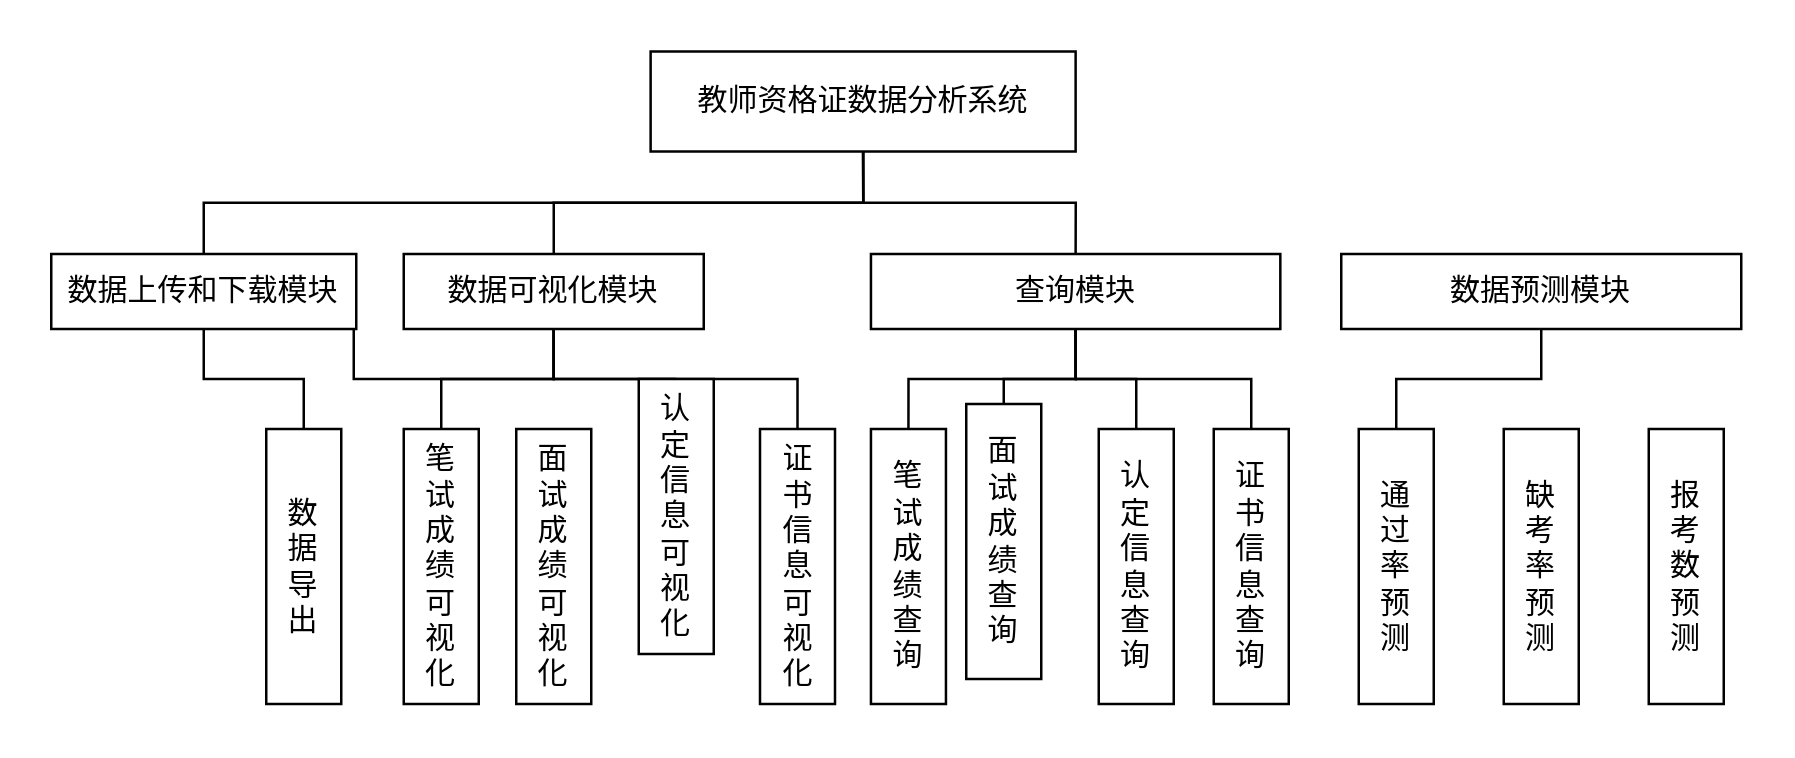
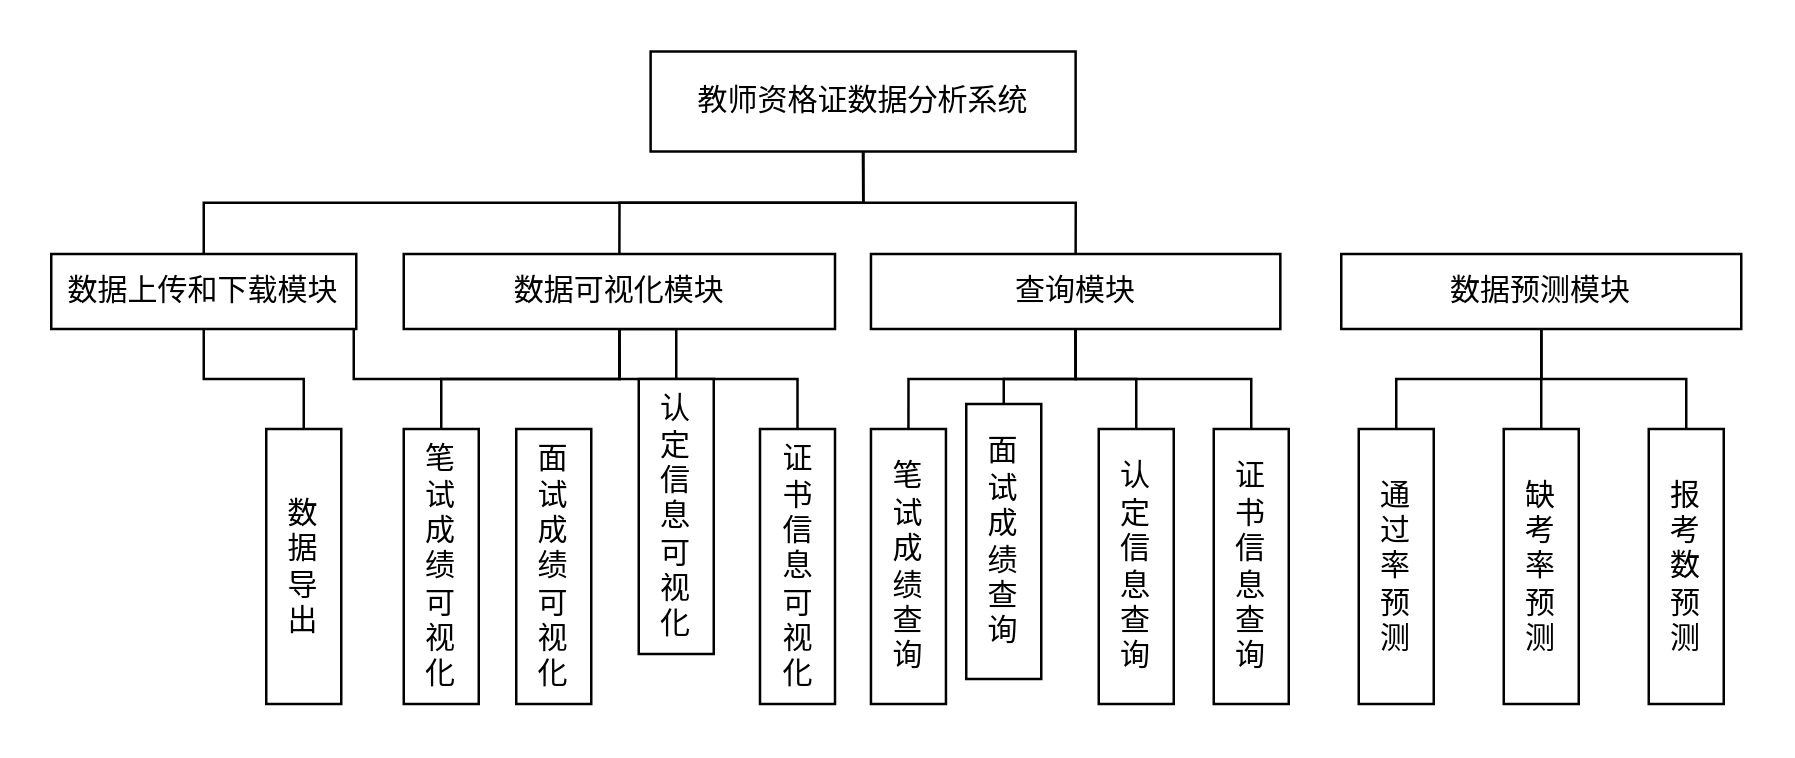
  <mxCell id="0" />
  <mxCell id="1" parent="0" />
  <mxCell id="2" style="edgeStyle=orthogonalEdgeStyle;rounded=0;orthogonalLoop=1;jettySize=auto;html=1;exitX=0.5;exitY=1;exitDx=0;exitDy=0;entryX=0.5;entryY=0;entryDx=0;entryDy=0;endArrow=none;endFill=0;" edge="1" parent="1" source="5" target="10"><mxGeometry relative="1" as="geometry" /></mxCell>
  <mxCell id="3" style="edgeStyle=orthogonalEdgeStyle;rounded=0;orthogonalLoop=1;jettySize=auto;html=1;exitX=0.5;exitY=1;exitDx=0;exitDy=0;entryX=0.5;entryY=0;entryDx=0;entryDy=0;endArrow=none;endFill=0;" edge="1" parent="1" source="5" target="15"><mxGeometry relative="1" as="geometry" /></mxCell>
  <mxCell id="4" style="edgeStyle=orthogonalEdgeStyle;rounded=0;orthogonalLoop=1;jettySize=auto;html=1;exitX=0.5;exitY=1;exitDx=0;exitDy=0;entryX=0.5;entryY=0;entryDx=0;entryDy=0;endArrow=none;endFill=0;" edge="1" parent="1" source="5" target="32"><mxGeometry relative="1" as="geometry" /></mxCell>
  <mxCell id="5" value="教师资格证数据分析系统" style="whiteSpace=wrap;html=1;" vertex="1" parent="1"><mxGeometry x="259.75" y="20" width="170" height="40" as="geometry" /></mxCell>
  <mxCell id="6" style="edgeStyle=orthogonalEdgeStyle;rounded=0;orthogonalLoop=1;jettySize=auto;html=1;exitX=0.5;exitY=1;exitDx=0;exitDy=0;entryX=0.5;entryY=0;entryDx=0;entryDy=0;endArrow=none;endFill=0;" edge="1" parent="1" source="10" target="24"><mxGeometry relative="1" as="geometry" /></mxCell>
  <mxCell id="7" style="edgeStyle=orthogonalEdgeStyle;rounded=0;orthogonalLoop=1;jettySize=auto;html=1;exitX=0.5;exitY=1;exitDx=0;exitDy=0;entryX=0.5;entryY=0;entryDx=0;entryDy=0;endArrow=none;endFill=0;" edge="1" parent="1" source="10" target="25"><mxGeometry relative="1" as="geometry" /></mxCell>
  <mxCell id="8" style="edgeStyle=orthogonalEdgeStyle;rounded=0;orthogonalLoop=1;jettySize=auto;html=1;exitX=0.5;exitY=1;exitDx=0;exitDy=0;endArrow=none;endFill=0;" edge="1" parent="1" source="10" target="32"><mxGeometry relative="1" as="geometry" /></mxCell>
  <mxCell id="9" style="edgeStyle=orthogonalEdgeStyle;rounded=0;orthogonalLoop=1;jettySize=auto;html=1;exitX=0.5;exitY=1;exitDx=0;exitDy=0;entryX=0.5;entryY=0;entryDx=0;entryDy=0;endArrow=none;endFill=0;" edge="1" parent="1" source="10" target="27"><mxGeometry relative="1" as="geometry" /></mxCell>
- <mxCell id="10" value="数据可视化模块" style="whiteSpace=wrap;html=1;" vertex="1" parent="1"><mxGeometry x="161" y="101" width="120" height="30" as="geometry" /></mxCell>
+ <mxCell id="10" value="数据可视化模块" style="whiteSpace=wrap;html=1;" vertex="1" parent="1"><mxGeometry x="161" y="101" width="172.5" height="30" as="geometry" /></mxCell>
  <mxCell id="11" style="edgeStyle=orthogonalEdgeStyle;rounded=0;orthogonalLoop=1;jettySize=auto;html=1;exitX=0.5;exitY=1;exitDx=0;exitDy=0;entryX=0.5;entryY=0;entryDx=0;entryDy=0;endArrow=none;endFill=0;" edge="1" parent="1" source="15" target="20"><mxGeometry relative="1" as="geometry" /></mxCell>
  <mxCell id="12" style="edgeStyle=orthogonalEdgeStyle;rounded=0;orthogonalLoop=1;jettySize=auto;html=1;exitX=0.5;exitY=1;exitDx=0;exitDy=0;entryX=0.5;entryY=0;entryDx=0;entryDy=0;endArrow=none;endFill=0;" edge="1" parent="1" source="15" target="21"><mxGeometry relative="1" as="geometry" /></mxCell>
  <mxCell id="13" style="edgeStyle=orthogonalEdgeStyle;rounded=0;orthogonalLoop=1;jettySize=auto;html=1;exitX=0.5;exitY=1;exitDx=0;exitDy=0;entryX=0.5;entryY=0;entryDx=0;entryDy=0;endArrow=none;endFill=0;" edge="1" parent="1" source="15" target="22"><mxGeometry relative="1" as="geometry" /></mxCell>
  <mxCell id="14" style="edgeStyle=orthogonalEdgeStyle;rounded=0;orthogonalLoop=1;jettySize=auto;html=1;exitX=0.5;exitY=1;exitDx=0;exitDy=0;entryX=0.5;entryY=0;entryDx=0;entryDy=0;endArrow=none;endFill=0;" edge="1" parent="1" source="15" target="23"><mxGeometry relative="1" as="geometry" /></mxCell>
  <mxCell id="15" value="查询模块" style="whiteSpace=wrap;html=1;" vertex="1" parent="1"><mxGeometry x="347.88" y="101" width="163.75" height="30" as="geometry" /></mxCell>
  <mxCell id="16" style="edgeStyle=orthogonalEdgeStyle;rounded=0;orthogonalLoop=1;jettySize=auto;html=1;exitX=0.5;exitY=1;exitDx=0;exitDy=0;entryX=0.5;entryY=0;entryDx=0;entryDy=0;endArrow=none;endFill=0;" edge="1" parent="1" source="19" target="28"><mxGeometry relative="1" as="geometry" /></mxCell>
+ <mxCell id="17" style="edgeStyle=orthogonalEdgeStyle;rounded=0;orthogonalLoop=1;jettySize=auto;html=1;exitX=0.5;exitY=1;exitDx=0;exitDy=0;entryX=0.5;entryY=0;entryDx=0;entryDy=0;endArrow=none;endFill=0;" edge="1" parent="1" source="19" target="29"><mxGeometry relative="1" as="geometry" /></mxCell>
+ <mxCell id="18" style="edgeStyle=orthogonalEdgeStyle;rounded=0;orthogonalLoop=1;jettySize=auto;html=1;exitX=0.5;exitY=1;exitDx=0;exitDy=0;entryX=0.5;entryY=0;entryDx=0;entryDy=0;endArrow=none;endFill=0;" edge="1" parent="1" source="19" target="30"><mxGeometry relative="1" as="geometry" /></mxCell>
  <mxCell id="19" value="数据预测模块" style="whiteSpace=wrap;html=1;" vertex="1" parent="1"><mxGeometry x="536" y="101" width="160" height="30" as="geometry" /></mxCell>
  <mxCell id="20" value="笔&lt;br&gt;试&lt;br&gt;成&lt;br&gt;绩&lt;br&gt;查&lt;br&gt;询" style="whiteSpace=wrap;html=1;" vertex="1" parent="1"><mxGeometry x="347.88" y="171" width="30" height="110" as="geometry" /></mxCell>
  <mxCell id="21" value="面&lt;br&gt;试&lt;br&gt;成&lt;br&gt;绩&lt;br&gt;查&lt;br&gt;询" style="whiteSpace=wrap;html=1;" vertex="1" parent="1"><mxGeometry x="386" y="161" width="30" height="110" as="geometry" /></mxCell>
  <mxCell id="22" value="认&lt;br&gt;定&lt;br&gt;信&lt;br&gt;息&lt;br&gt;查&lt;br&gt;询" style="whiteSpace=wrap;html=1;" vertex="1" parent="1"><mxGeometry x="439" y="171" width="30" height="110" as="geometry" /></mxCell>
  <mxCell id="23" value="证&lt;br&gt;书&lt;br&gt;信&lt;br&gt;息&lt;br&gt;查&lt;br&gt;询" style="whiteSpace=wrap;html=1;" vertex="1" parent="1"><mxGeometry x="485" y="171" width="30" height="110" as="geometry" /></mxCell>
  <mxCell id="24" value="认&lt;br&gt;定&lt;br&gt;信&lt;br&gt;息&lt;br&gt;可&lt;br&gt;视&lt;br&gt;化" style="whiteSpace=wrap;html=1;" vertex="1" parent="1"><mxGeometry x="255" y="151" width="30" height="110" as="geometry" /></mxCell>
  <mxCell id="25" value="笔&lt;br&gt;试&lt;br&gt;成&lt;br&gt;绩&lt;br&gt;可&lt;br&gt;视&lt;br&gt;化" style="whiteSpace=wrap;html=1;" vertex="1" parent="1"><mxGeometry x="161" y="171" width="30" height="110" as="geometry" /></mxCell>
  <mxCell id="26" value="面&lt;br&gt;试&lt;br&gt;成&lt;br&gt;绩&lt;br&gt;可&lt;br&gt;视&lt;br&gt;化" style="whiteSpace=wrap;html=1;" vertex="1" parent="1"><mxGeometry x="206" y="171" width="30" height="110" as="geometry" /></mxCell>
  <mxCell id="27" value="证&lt;br&gt;书&lt;br&gt;信&lt;br&gt;息&lt;br&gt;可&lt;br&gt;视&lt;br&gt;化" style="whiteSpace=wrap;html=1;" vertex="1" parent="1"><mxGeometry x="303.5" y="171" width="30" height="110" as="geometry" /></mxCell>
  <mxCell id="28" value="通&lt;br&gt;过&lt;br&gt;率&lt;br&gt;预&lt;br&gt;测" style="whiteSpace=wrap;html=1;" vertex="1" parent="1"><mxGeometry x="543" y="171" width="30" height="110" as="geometry" /></mxCell>
  <mxCell id="29" value="缺&lt;br&gt;考&lt;br&gt;率&lt;br&gt;预&lt;br&gt;测" style="whiteSpace=wrap;html=1;" vertex="1" parent="1"><mxGeometry x="601" y="171" width="30" height="110" as="geometry" /></mxCell>
  <mxCell id="30" value="报&lt;br&gt;考&lt;br&gt;数&lt;br&gt;预&lt;br&gt;测" style="whiteSpace=wrap;html=1;" vertex="1" parent="1"><mxGeometry x="659" y="171" width="30" height="110" as="geometry" /></mxCell>
  <mxCell id="31" style="edgeStyle=orthogonalEdgeStyle;rounded=0;orthogonalLoop=1;jettySize=auto;html=1;exitX=0.5;exitY=1;exitDx=0;exitDy=0;entryX=0.5;entryY=0;entryDx=0;entryDy=0;endArrow=none;endFill=0;" edge="1" parent="1" source="32" target="33"><mxGeometry relative="1" as="geometry" /></mxCell>
  <mxCell id="32" value="数据上传和下载模块" style="whiteSpace=wrap;html=1;" vertex="1" parent="1"><mxGeometry x="20" y="101" width="122" height="30" as="geometry" /></mxCell>
  <mxCell id="33" value="数&lt;br&gt;据&lt;br&gt;导&lt;br&gt;出" style="whiteSpace=wrap;html=1;" vertex="1" parent="1"><mxGeometry x="106" y="171" width="30" height="110" as="geometry" /></mxCell>
